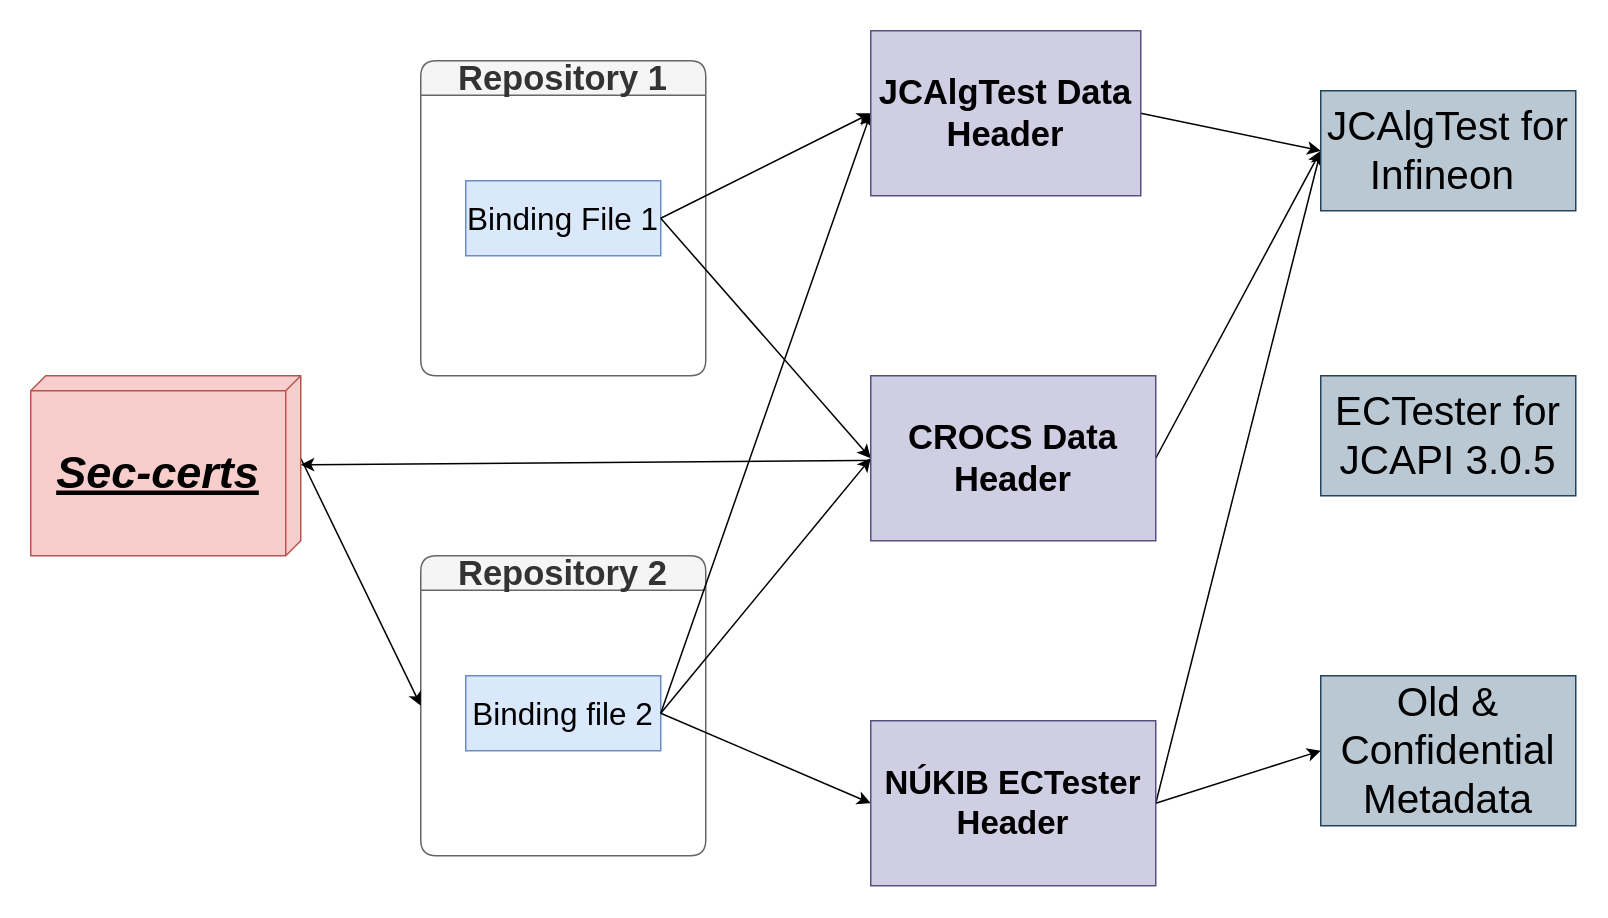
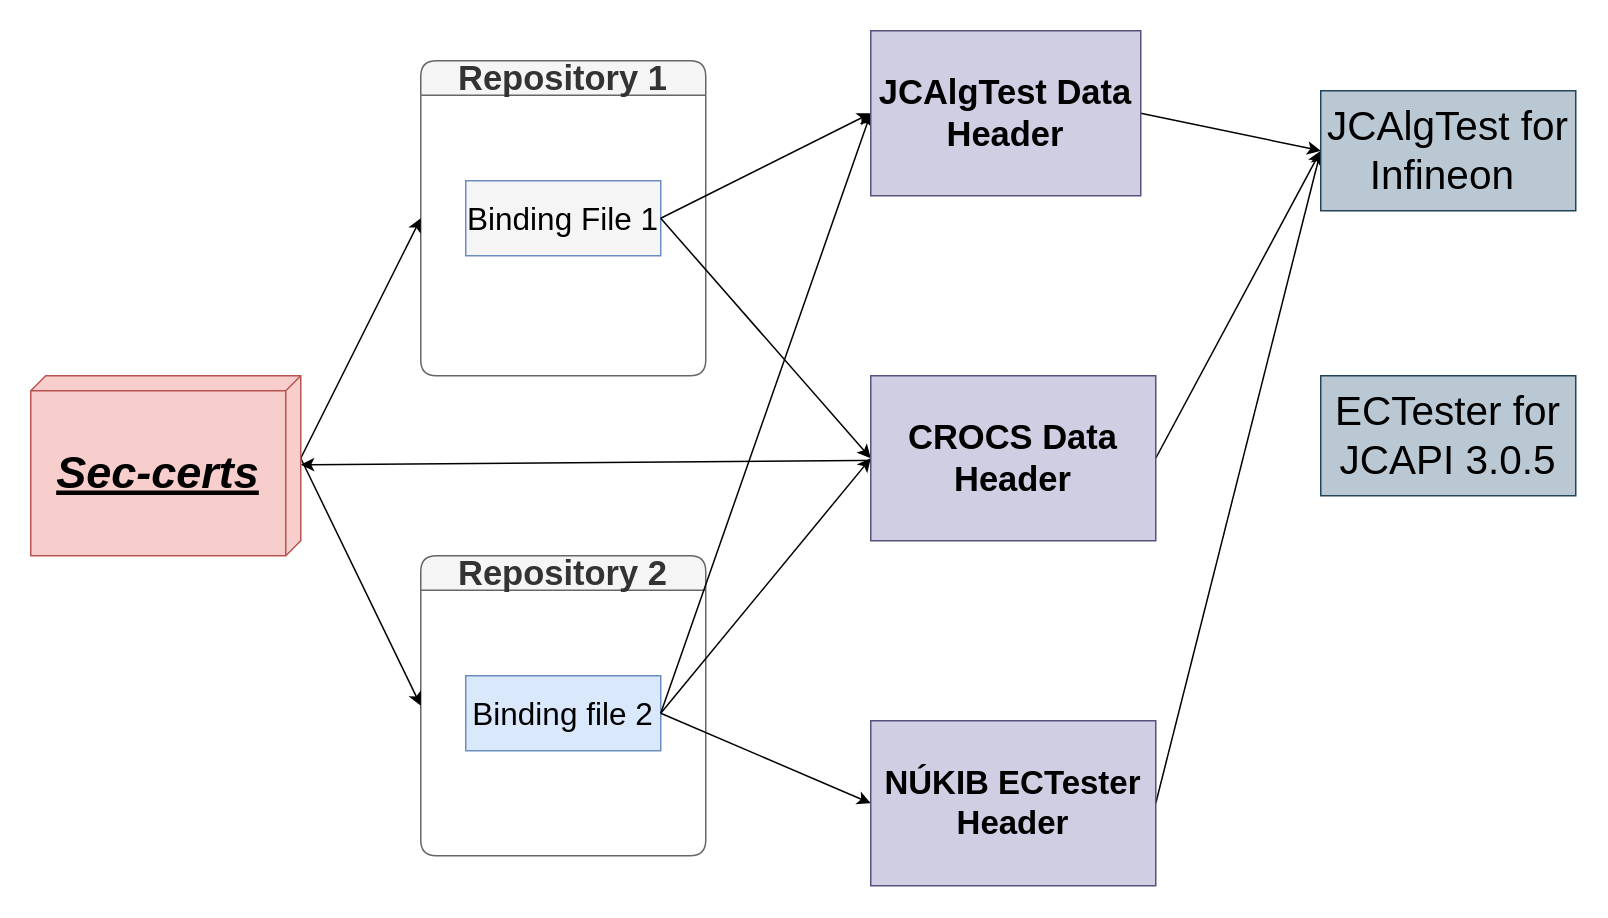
  <mxCell id="0" />
  <mxCell id="1" parent="0" />
  <mxCell id="2" value="Repository 1" style="swimlane;mt=1;whiteSpace=wrap;html=1;startSize=23;fontSize=23;fillColor=#f5f5f5;fontColor=#333333;strokeColor=#666666;glass=0;rounded=1;" parent="1" vertex="1"><mxGeometry x="280" y="40" width="190" height="210" as="geometry" /></mxCell>
- <mxCell id="3" value="Binding File 1" style="html=1;whiteSpace=wrap;fontSize=21;fillColor=#dae8fc;strokeColor=#6c8ebf;" parent="2" vertex="1"><mxGeometry x="30" y="80" width="130" height="50" as="geometry" /></mxCell>
+ <mxCell id="3" value="Binding File 1" style="html=1;whiteSpace=wrap;fontSize=21;fillColor=#f5f5f5;strokeColor=#6c8ebf;" parent="2" vertex="1"><mxGeometry x="30" y="80" width="130" height="50" as="geometry" /></mxCell>
  <mxCell id="4" value="Repository 2" style="swimlane;mt=1;whiteSpace=wrap;html=1;startSize=23;fontSize=23;fillColor=#f5f5f5;fontColor=#333333;strokeColor=#666666;rounded=1;shadow=0;" parent="1" vertex="1"><mxGeometry x="280" y="370" width="190" height="200" as="geometry" /></mxCell>
  <mxCell id="5" value="Binding file 2" style="html=1;whiteSpace=wrap;fontSize=21;fillColor=#dae8fc;strokeColor=#6c8ebf;" parent="4" vertex="1"><mxGeometry x="30" y="80" width="130" height="50" as="geometry" /></mxCell>
+ <mxCell id="6" value="" style="endArrow=classic;html=1;rounded=0;exitX=0;exitY=0;exitDx=55;exitDy=0;entryX=0;entryY=0.5;entryDx=0;entryDy=0;exitPerimeter=0;" parent="1" source="21" target="2" edge="1"><mxGeometry width="50" height="50" relative="1" as="geometry"><mxPoint x="120" y="310" as="sourcePoint" /><mxPoint x="410" y="370" as="targetPoint" /></mxGeometry></mxCell>
  <mxCell id="7" value="" style="endArrow=classic;html=1;rounded=0;entryX=0;entryY=0.5;entryDx=0;entryDy=0;exitX=0;exitY=0;exitDx=55;exitDy=0;exitPerimeter=0;" parent="1" source="21" target="4" edge="1"><mxGeometry width="50" height="50" relative="1" as="geometry"><mxPoint x="120" y="310" as="sourcePoint" /><mxPoint x="320" y="345" as="targetPoint" /></mxGeometry></mxCell>
  <mxCell id="8" value="" style="endArrow=classic;html=1;rounded=0;exitX=1;exitY=0.5;exitDx=0;exitDy=0;entryX=0;entryY=0.5;entryDx=0;entryDy=0;" parent="1" source="3" target="18" edge="1"><mxGeometry width="50" height="50" relative="1" as="geometry"><mxPoint x="429.4" y="82.24" as="sourcePoint" /><mxPoint x="630" y="40" as="targetPoint" /></mxGeometry></mxCell>
  <mxCell id="9" value="" style="endArrow=classic;html=1;rounded=0;entryX=0;entryY=0.5;entryDx=0;entryDy=0;exitX=1;exitY=0.5;exitDx=0;exitDy=0;" parent="1" source="3" target="19" edge="1"><mxGeometry width="50" height="50" relative="1" as="geometry"><mxPoint x="470" y="-30" as="sourcePoint" /><mxPoint x="630" y="310" as="targetPoint" /></mxGeometry></mxCell>
  <mxCell id="10" value="" style="endArrow=classic;html=1;rounded=0;exitX=1;exitY=0.5;exitDx=0;exitDy=0;entryX=0;entryY=0.5;entryDx=0;entryDy=0;" parent="1" source="5" target="18" edge="1"><mxGeometry width="50" height="50" relative="1" as="geometry"><mxPoint x="431.05" y="437.56" as="sourcePoint" /><mxPoint x="630" y="40" as="targetPoint" /></mxGeometry></mxCell>
  <mxCell id="11" value="" style="endArrow=classic;html=1;rounded=0;exitX=1;exitY=0.5;exitDx=0;exitDy=0;entryX=0;entryY=0.5;entryDx=0;entryDy=0;" parent="1" source="5" target="19" edge="1"><mxGeometry width="50" height="50" relative="1" as="geometry"><mxPoint x="429.55" y="439" as="sourcePoint" /><mxPoint x="630" y="310" as="targetPoint" /></mxGeometry></mxCell>
  <mxCell id="12" value="" style="endArrow=classic;html=1;rounded=0;entryX=0;entryY=0.5;entryDx=0;entryDy=0;exitX=1;exitY=0.5;exitDx=0;exitDy=0;" parent="1" source="5" target="20" edge="1"><mxGeometry width="50" height="50" relative="1" as="geometry"><mxPoint x="431.05" y="439" as="sourcePoint" /><mxPoint x="630" y="570" as="targetPoint" /></mxGeometry></mxCell>
  <mxCell id="13" value="" style="endArrow=classic;html=1;rounded=0;exitX=1;exitY=0.5;exitDx=0;exitDy=0;entryX=0.5;entryY=0;entryDx=0;entryDy=0;" parent="1" source="18" target="22" edge="1"><mxGeometry width="50" height="50" relative="1" as="geometry"><mxPoint x="830" y="40" as="sourcePoint" /><mxPoint x="890" y="100" as="targetPoint" /></mxGeometry></mxCell>
  <mxCell id="14" value="" style="endArrow=classic;html=1;rounded=0;exitX=1;exitY=0.5;exitDx=0;exitDy=0;entryX=0.5;entryY=0;entryDx=0;entryDy=0;" parent="1" source="19" target="22" edge="1"><mxGeometry width="50" height="50" relative="1" as="geometry"><mxPoint x="830" y="310" as="sourcePoint" /><mxPoint x="891" y="119" as="targetPoint" /></mxGeometry></mxCell>
  <mxCell id="15" value="" style="endArrow=classic;html=1;rounded=0;exitX=1;exitY=0.5;exitDx=0;exitDy=0;" parent="1" source="19" edge="1" target="21"><mxGeometry width="50" height="50" relative="1" as="geometry"><mxPoint x="830" y="310" as="sourcePoint" /><mxPoint x="890" y="330" as="targetPoint" /></mxGeometry></mxCell>
  <mxCell id="16" value="" style="endArrow=classic;html=1;rounded=0;exitX=1;exitY=0.5;exitDx=0;exitDy=0;entryX=0.5;entryY=0;entryDx=0;entryDy=0;" parent="1" source="20" target="22" edge="1"><mxGeometry width="50" height="50" relative="1" as="geometry"><mxPoint x="830" y="570" as="sourcePoint" /><mxPoint x="889.6" y="113.2" as="targetPoint" /></mxGeometry></mxCell>
- <mxCell id="17" value="" style="endArrow=classic;html=1;rounded=0;entryX=0.5;entryY=0;entryDx=0;entryDy=0;exitX=1;exitY=0.5;exitDx=0;exitDy=0;" parent="1" source="20" target="24" edge="1"><mxGeometry width="50" height="50" relative="1" as="geometry"><mxPoint x="830" y="570" as="sourcePoint" /><mxPoint x="890" y="560" as="targetPoint" /></mxGeometry></mxCell>
  <mxCell id="18" value="JCAlgTest Data Header" style="html=1;whiteSpace=wrap;fontSize=23;fontStyle=1;fillColor=#d0cee2;strokeColor=#56517e;" parent="1" vertex="1"><mxGeometry x="580" y="20" width="180" height="110" as="geometry" /></mxCell>
  <mxCell id="19" value="CROCS Data Header" style="html=1;whiteSpace=wrap;fontSize=23;fontStyle=1;fillColor=#d0cee2;strokeColor=#56517e;" parent="1" vertex="1"><mxGeometry x="580" y="250" width="190" height="110" as="geometry" /></mxCell>
  <mxCell id="20" value="NÚKIB ECTester Header" style="html=1;whiteSpace=wrap;fontSize=22;fontStyle=1;fillColor=#d0cee2;strokeColor=#56517e;" parent="1" vertex="1"><mxGeometry x="580" y="480" width="190" height="110" as="geometry" /></mxCell>
  <mxCell id="21" value="Sec-certs" style="verticalAlign=middle;align=center;spacingTop=8;spacingLeft=2;spacingRight=12;shape=cube;size=10;direction=south;fontStyle=7;html=1;whiteSpace=wrap;fontSize=30;fillColor=#f8cecc;strokeColor=#b85450;" parent="1" vertex="1"><mxGeometry x="20" y="250" width="180" height="120" as="geometry" /></mxCell>
  <mxCell id="22" value="JCAlgTest for Infineon&amp;nbsp;" style="html=1;whiteSpace=wrap;direction=north;flipH=0;flipV=1;fontSize=27;horizontal=1;fontStyle=0;fillColor=#bac8d3;strokeColor=#23445d;" parent="1" vertex="1"><mxGeometry x="880" y="60" width="170" height="80" as="geometry" /></mxCell>
  <mxCell id="23" value="ECTester for JCAPI 3.0.5" style="html=1;whiteSpace=wrap;direction=north;flipH=0;flipV=1;fontSize=27;horizontal=1;fontStyle=0;fillColor=#bac8d3;strokeColor=#23445d;" parent="1" vertex="1"><mxGeometry x="880" y="250" width="170" height="80" as="geometry" /></mxCell>
- <mxCell id="24" value="Old &amp;amp; Confidential Metadata" style="html=1;whiteSpace=wrap;direction=north;flipH=0;flipV=1;fontSize=27;horizontal=1;fontStyle=0;fillColor=#bac8d3;strokeColor=#23445d;" parent="1" vertex="1"><mxGeometry x="880" y="450" width="170" height="100" as="geometry" /></mxCell>
